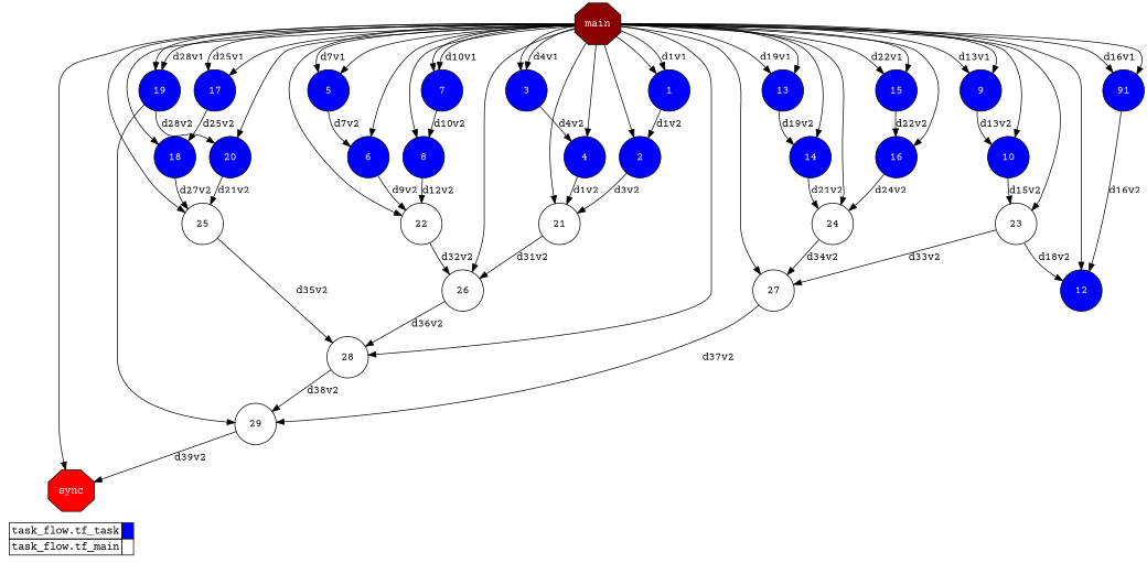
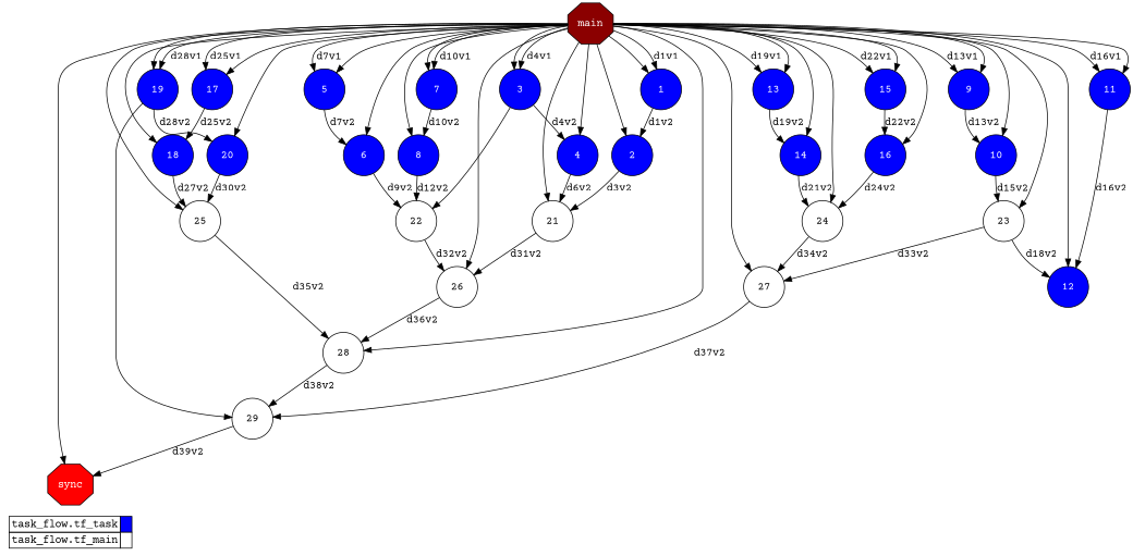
  digraph {
    compound=true
    fontname="Courier Prime"
    labeljust=l
    rankdir=TB
    node [fillcolor="#0000ff" fontcolor="#ffffff" fontname="Courier Prime" shape=circle style=filled]
    edge [fontname="Courier Prime"]
    n1 [fillcolor="#8B0000" fontcolor="#FFFFFF" height=0.75 label=main shape=octagon]
    1 [height=0.75]
    2 [height=0.75]
    3 [height=0.75]
    4 [height=0.75]
    5 [height=0.75]
    6 [height=0.75]
    7 [height=0.75]
    8 [height=0.75]
    9 [height=0.75]
    10 [height=0.75]
-   11 [height=0.75 label=91]
+   11 [height=0.75]
    12 [height=0.75]
    13 [height=0.75]
    14 [height=0.75]
    15 [height=0.75]
    16 [height=0.75]
    17 [height=0.75]
    18 [height=0.75]
    19 [height=0.75]
    20 [height=0.75]
    21 [fillcolor="#ffffff" fontcolor="#000000" height=0.75]
    22 [fillcolor="#ffffff" fontcolor="#000000" height=0.75]
    23 [fillcolor="#ffffff" fontcolor="#000000" height=0.75]
    24 [fillcolor="#ffffff" fontcolor="#000000" height=0.75]
    25 [fillcolor="#ffffff" fontcolor="#000000" height=0.75]
    26 [fillcolor="#ffffff" fontcolor="#000000" height=0.75]
    27 [fillcolor="#ffffff" fontcolor="#000000" height=0.75]
    28 [fillcolor="#ffffff" fontcolor="#000000" height=0.75]
    29 [fillcolor="#ffffff" fontcolor="#000000" height=0.75]
    n31 [fillcolor="#ff0000" fontcolor="#FFFFFF" height=0.75 label=sync shape=octagon]
    n32 [height=0.75 label=<       <table border="0" cellpadding="2" cellspacing="0" cellborder="1"> <tr> <td align="right">task_flow.tf_task</td> <td bgcolor="#0000ff">&nbsp;</td> </tr> <tr> <td align="right">task_flow.tf_main</td> <td bgcolor="#ffffff">&nbsp;</td> </tr>       </table>     > shape=plaintext fillcolor="" fontcolor="" style=""]
    subgraph sub_1 {
      ranksep=0.20
      n1
      1
      2
      3
      4
      5
      6
      7
      8
      9
      10
      11
      12
      13
      14
      15
      16
      17
      18
      19
      20
      21
      22
      23
      24
      25
      26
      27
      28
      29
      n31
    }
    subgraph sub_2 {
      label=Legend
      rank=sink
      ranksep=0.20
      n32
    }
    n1 -> 1 [label=d1v1]
    n1 -> 1
    n1 -> 2
    n1 -> 3 [label=d4v1]
    n1 -> 3
    n1 -> 4
    n1 -> 5 [label=d7v1]
    n1 -> 5
    n1 -> 6
    n1 -> 7 [label=d10v1]
    n1 -> 7
    n1 -> 8
    n1 -> 9 [label=d13v1]
    n1 -> 9
    n1 -> 10
    n1 -> 11 [label=d16v1]
    n1 -> 11
    n1 -> 12
    n1 -> 13 [label=d19v1]
    n1 -> 13
    n1 -> 14
    n1 -> 15 [label=d22v1]
    n1 -> 15
    n1 -> 16
    n1 -> 17 [label=d25v1]
    n1 -> 17
    n1 -> 18
    n1 -> 19 [label=d28v1]
    n1 -> 19
    n1 -> 20
    n1 -> 21
-   n1 -> 22
+   3 -> 22
    n1 -> 23
    n1 -> 24
    n1 -> 25
    n1 -> 26
    n1 -> 27
    n1 -> 28
    n1 -> n31
    1 -> 2 [label=d1v2]
    2 -> 21 [label=d3v2]
    3 -> 4 [label=d4v2]
-   4 -> 21 [label=d1v2]
+   4 -> 21 [label=d6v2]
    5 -> 6 [label=d7v2]
    6 -> 22 [label=d9v2]
    7 -> 8 [label=d10v2]
    8 -> 22 [label=d12v2]
    9 -> 10 [label=d13v2]
    10 -> 23 [label=d15v2]
    11 -> 12 [label=d16v2]
    13 -> 14 [label=d19v2]
    14 -> 24 [label=d21v2]
    15 -> 16 [label=d22v2]
    16 -> 24 [label=d24v2]
    17 -> 18 [label=d25v2]
    18 -> 25 [label=d27v2]
    19 -> 20 [label=d28v2]
    19 -> 29
-   20 -> 25 [label=d21v2]
+   20 -> 25 [label=d30v2]
    21 -> 26 [label=d31v2]
    22 -> 26 [label=d32v2]
    23 -> 12 [label=d18v2]
    23 -> 27 [label=d33v2]
    24 -> 27 [label=d34v2]
    25 -> 28 [label=d35v2]
    26 -> 28 [label=d36v2]
    27 -> 29 [label=d37v2]
    28 -> 29 [label=d38v2]
    29 -> n31 [label=d39v2]
  }
